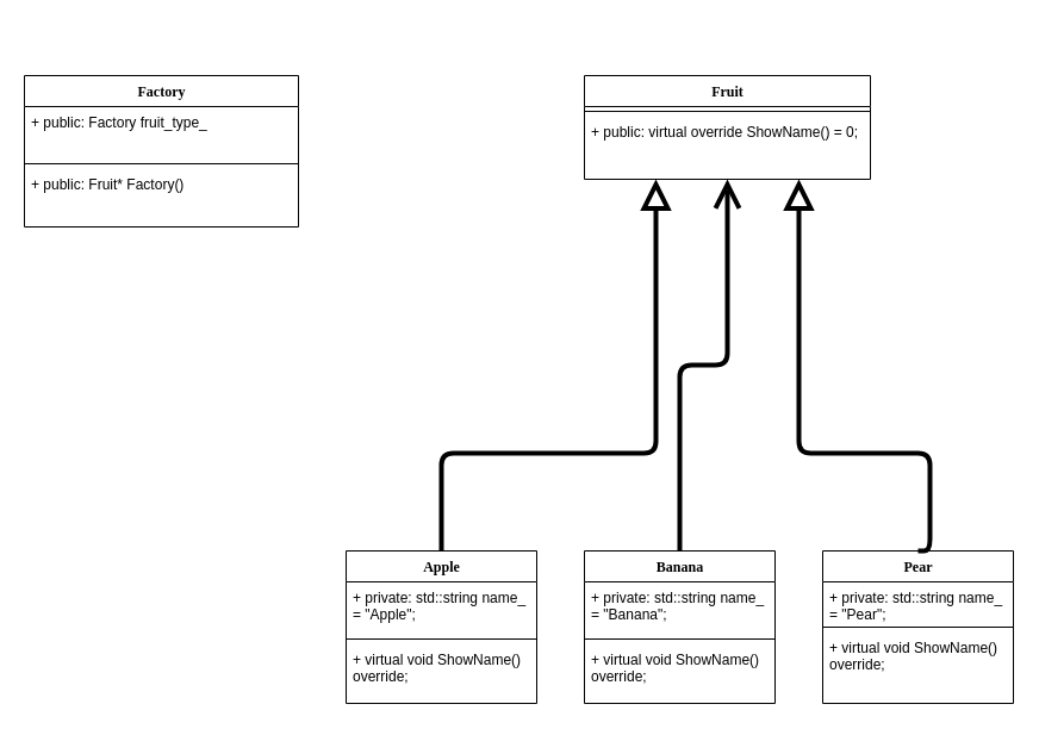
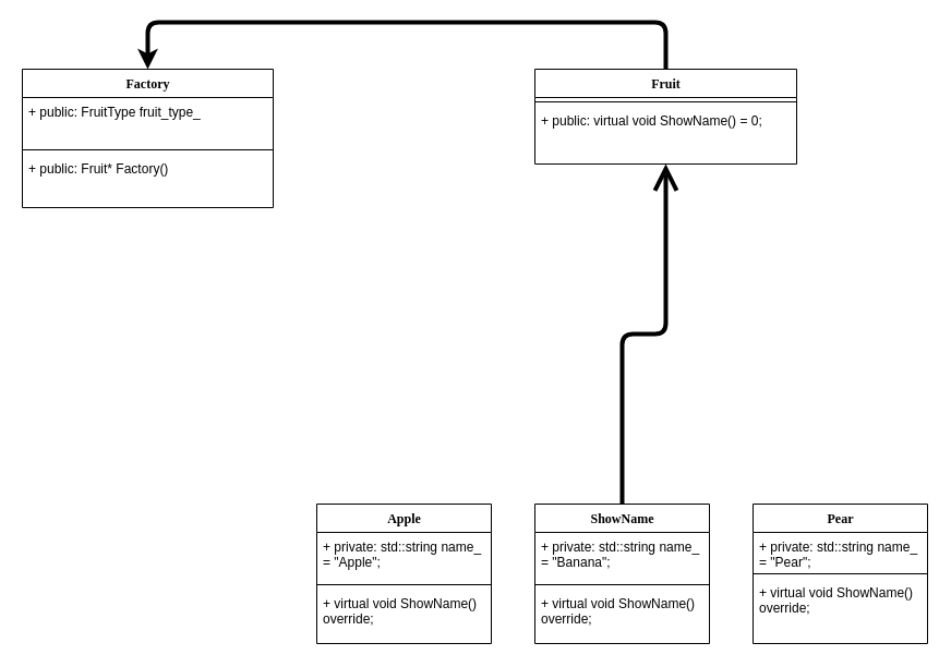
  <mxCell id="0" />
  <mxCell id="1" parent="0" />
  <mxCell id="2" value="Factory" style="swimlane;html=1;fontStyle=1;align=center;verticalAlign=top;childLayout=stackLayout;horizontal=1;startSize=26;horizontalStack=0;resizeParent=1;resizeLast=0;collapsible=1;marginBottom=0;swimlaneFillColor=#ffffff;rounded=0;shadow=0;comic=0;labelBackgroundColor=none;strokeWidth=1;fillColor=none;fontFamily=Verdana;fontSize=12" parent="1" vertex="1"><mxGeometry x="20" y="63" width="230" height="127" as="geometry" /></mxCell>
- <mxCell id="3" value="+ public: Factory fruit_type_" style="text;html=1;strokeColor=none;fillColor=none;align=left;verticalAlign=top;spacingLeft=4;spacingRight=4;whiteSpace=wrap;overflow=hidden;rotatable=0;points=[[0,0.5],[1,0.5]];portConstraint=eastwest;fontColor=#000000;" parent="2" vertex="1"><mxGeometry y="26" width="230" height="44" as="geometry" /></mxCell>
+ <mxCell id="3" value="+ public: FruitType fruit_type_" style="text;html=1;strokeColor=none;fillColor=none;align=left;verticalAlign=top;spacingLeft=4;spacingRight=4;whiteSpace=wrap;overflow=hidden;rotatable=0;points=[[0,0.5],[1,0.5]];portConstraint=eastwest;fontColor=#000000;" parent="2" vertex="1"><mxGeometry y="26" width="230" height="44" as="geometry" /></mxCell>
  <mxCell id="4" value="" style="line;html=1;strokeWidth=1;fillColor=none;align=left;verticalAlign=middle;spacingTop=-1;spacingLeft=3;spacingRight=3;rotatable=0;labelPosition=right;points=[];portConstraint=eastwest;" parent="2" vertex="1"><mxGeometry y="70" width="230" height="8" as="geometry" /></mxCell>
  <mxCell id="5" value="+ public: Fruit* Factory()" style="text;html=1;strokeColor=none;fillColor=none;align=left;verticalAlign=top;spacingLeft=4;spacingRight=4;whiteSpace=wrap;overflow=hidden;rotatable=0;points=[[0,0.5],[1,0.5]];portConstraint=eastwest;fontColor=#000000;" parent="2" vertex="1"><mxGeometry y="78" width="230" height="26" as="geometry" /></mxCell>
  <mxCell id="6" value="Fruit" style="swimlane;html=1;fontStyle=1;align=center;verticalAlign=top;childLayout=stackLayout;horizontal=1;startSize=26;horizontalStack=0;resizeParent=1;resizeLast=0;collapsible=1;marginBottom=0;swimlaneFillColor=#ffffff;rounded=0;shadow=0;comic=0;labelBackgroundColor=none;strokeWidth=1;fillColor=none;fontFamily=Verdana;fontSize=12" parent="1" vertex="1"><mxGeometry x="490" y="63" width="240" height="87" as="geometry" /></mxCell>
  <mxCell id="7" value="" style="line;html=1;strokeWidth=1;fillColor=none;align=left;verticalAlign=middle;spacingTop=-1;spacingLeft=3;spacingRight=3;rotatable=0;labelPosition=right;points=[];portConstraint=eastwest;" parent="6" vertex="1"><mxGeometry y="26" width="240" height="8" as="geometry" /></mxCell>
- <mxCell id="8" value="+ public: virtual override ShowName() = 0;" style="text;html=1;strokeColor=none;fillColor=none;align=left;verticalAlign=top;spacingLeft=4;spacingRight=4;whiteSpace=wrap;overflow=hidden;rotatable=0;points=[[0,0.5],[1,0.5]];portConstraint=eastwest;fontColor=#000000;" parent="6" vertex="1"><mxGeometry y="34" width="240" height="46" as="geometry" /></mxCell>
- <mxCell id="9" style="edgeStyle=orthogonalEdgeStyle;html=1;labelBackgroundColor=none;startFill=0;startSize=8;endArrow=block;endFill=0;endSize=16;fontFamily=Verdana;fontSize=12;entryX=0.25;entryY=1;entryDx=0;entryDy=0;exitX=0.5;exitY=0;exitDx=0;exitDy=0;strokeWidth=4;" parent="1" source="10" target="6" edge="1"><mxGeometry relative="1" as="geometry"><Array as="points"><mxPoint x="370" y="380" /><mxPoint x="550" y="380" /></Array></mxGeometry></mxCell>
+ <mxCell id="8" value="+ public: virtual void ShowName() = 0;" style="text;html=1;strokeColor=none;fillColor=none;align=left;verticalAlign=top;spacingLeft=4;spacingRight=4;whiteSpace=wrap;overflow=hidden;rotatable=0;points=[[0,0.5],[1,0.5]];portConstraint=eastwest;fontColor=#000000;" parent="6" vertex="1"><mxGeometry y="34" width="240" height="46" as="geometry" /></mxCell>
  <mxCell id="10" value="Apple" style="swimlane;html=1;fontStyle=1;align=center;verticalAlign=top;childLayout=stackLayout;horizontal=1;startSize=26;horizontalStack=0;resizeParent=1;resizeLast=0;collapsible=1;marginBottom=0;swimlaneFillColor=#ffffff;rounded=0;shadow=0;comic=0;labelBackgroundColor=none;strokeWidth=1;fillColor=none;fontFamily=Verdana;fontSize=12" parent="1" vertex="1"><mxGeometry x="290" y="462" width="160" height="128" as="geometry" /></mxCell>
  <mxCell id="11" value="+ private: std::string name_ = &quot;Apple&quot;;" style="text;html=1;strokeColor=none;fillColor=none;align=left;verticalAlign=top;spacingLeft=4;spacingRight=4;whiteSpace=wrap;overflow=hidden;rotatable=0;points=[[0,0.5],[1,0.5]];portConstraint=eastwest;fontColor=#000000;" parent="10" vertex="1"><mxGeometry y="26" width="160" height="44" as="geometry" /></mxCell>
  <mxCell id="12" value="" style="line;html=1;strokeWidth=1;fillColor=none;align=left;verticalAlign=middle;spacingTop=-1;spacingLeft=3;spacingRight=3;rotatable=0;labelPosition=right;points=[];portConstraint=eastwest;" parent="10" vertex="1"><mxGeometry y="70" width="160" height="8" as="geometry" /></mxCell>
  <mxCell id="13" value="+ virtual void ShowName() override;" style="text;html=1;strokeColor=none;fillColor=none;align=left;verticalAlign=top;spacingLeft=4;spacingRight=4;whiteSpace=wrap;overflow=hidden;rotatable=0;points=[[0,0.5],[1,0.5]];portConstraint=eastwest;fontColor=#000000;" parent="10" vertex="1"><mxGeometry y="78" width="160" height="42" as="geometry" /></mxCell>
  <mxCell id="14" style="edgeStyle=orthogonalEdgeStyle;html=1;labelBackgroundColor=none;startFill=0;startSize=8;endArrow=open;endFill=0;endSize=16;fontFamily=Verdana;fontSize=12;exitX=0.5;exitY=0;exitDx=0;exitDy=0;strokeWidth=4;" parent="1" source="15" target="6" edge="1"><mxGeometry relative="1" as="geometry" /></mxCell>
- <mxCell id="15" value="Banana" style="swimlane;html=1;fontStyle=1;align=center;verticalAlign=top;childLayout=stackLayout;horizontal=1;startSize=26;horizontalStack=0;resizeParent=1;resizeLast=0;collapsible=1;marginBottom=0;swimlaneFillColor=#ffffff;rounded=0;shadow=0;comic=0;labelBackgroundColor=none;strokeWidth=1;fillColor=none;fontFamily=Verdana;fontSize=12" parent="1" vertex="1"><mxGeometry x="490" y="462" width="160" height="128" as="geometry" /></mxCell>
+ <mxCell id="15" value="ShowName" style="swimlane;html=1;fontStyle=1;align=center;verticalAlign=top;childLayout=stackLayout;horizontal=1;startSize=26;horizontalStack=0;resizeParent=1;resizeLast=0;collapsible=1;marginBottom=0;swimlaneFillColor=#ffffff;rounded=0;shadow=0;comic=0;labelBackgroundColor=none;strokeWidth=1;fillColor=none;fontFamily=Verdana;fontSize=12" parent="1" vertex="1"><mxGeometry x="490" y="462" width="160" height="128" as="geometry" /></mxCell>
  <mxCell id="16" value="+ private: std::string name_ = &quot;Banana&quot;;" style="text;html=1;strokeColor=none;fillColor=none;align=left;verticalAlign=top;spacingLeft=4;spacingRight=4;whiteSpace=wrap;overflow=hidden;rotatable=0;points=[[0,0.5],[1,0.5]];portConstraint=eastwest;fontColor=#000000;" parent="15" vertex="1"><mxGeometry y="26" width="160" height="44" as="geometry" /></mxCell>
  <mxCell id="17" value="" style="line;html=1;strokeWidth=1;fillColor=none;align=left;verticalAlign=middle;spacingTop=-1;spacingLeft=3;spacingRight=3;rotatable=0;labelPosition=right;points=[];portConstraint=eastwest;" parent="15" vertex="1"><mxGeometry y="70" width="160" height="8" as="geometry" /></mxCell>
  <mxCell id="18" value="+ virtual void ShowName() override;" style="text;html=1;strokeColor=none;fillColor=none;align=left;verticalAlign=top;spacingLeft=4;spacingRight=4;whiteSpace=wrap;overflow=hidden;rotatable=0;points=[[0,0.5],[1,0.5]];portConstraint=eastwest;fontColor=#000000;" parent="15" vertex="1"><mxGeometry y="78" width="160" height="42" as="geometry" /></mxCell>
- <mxCell id="19" style="edgeStyle=orthogonalEdgeStyle;html=1;labelBackgroundColor=none;startFill=0;startSize=8;endArrow=block;endFill=0;endSize=16;fontFamily=Verdana;fontSize=12;entryX=0.75;entryY=1;entryDx=0;entryDy=0;exitX=0.5;exitY=0;exitDx=0;exitDy=0;strokeWidth=4;" parent="1" source="20" target="6" edge="1"><mxGeometry relative="1" as="geometry"><Array as="points"><mxPoint x="780" y="462" /><mxPoint x="780" y="380" /><mxPoint x="670" y="380" /></Array></mxGeometry></mxCell>
  <mxCell id="20" value="Pear" style="swimlane;html=1;fontStyle=1;align=center;verticalAlign=top;childLayout=stackLayout;horizontal=1;startSize=26;horizontalStack=0;resizeParent=1;resizeLast=0;collapsible=1;marginBottom=0;swimlaneFillColor=#ffffff;rounded=0;shadow=0;comic=0;labelBackgroundColor=none;strokeWidth=1;fillColor=none;fontFamily=Verdana;fontSize=12" parent="1" vertex="1"><mxGeometry x="690" y="462" width="160" height="128" as="geometry" /></mxCell>
  <mxCell id="21" value="+ private: std::string name_ = &quot;Pear&quot;;" style="text;html=1;strokeColor=none;fillColor=none;align=left;verticalAlign=top;spacingLeft=4;spacingRight=4;whiteSpace=wrap;overflow=hidden;rotatable=0;points=[[0,0.5],[1,0.5]];portConstraint=eastwest;fontColor=#000000;" parent="20" vertex="1"><mxGeometry y="26" width="160" height="34" as="geometry" /></mxCell>
  <mxCell id="22" value="" style="line;html=1;strokeWidth=1;fillColor=none;align=left;verticalAlign=middle;spacingTop=-1;spacingLeft=3;spacingRight=3;rotatable=0;labelPosition=right;points=[];portConstraint=eastwest;" parent="20" vertex="1"><mxGeometry y="60" width="160" height="8" as="geometry" /></mxCell>
  <mxCell id="23" value="+ virtual void ShowName() override;" style="text;html=1;strokeColor=none;fillColor=none;align=left;verticalAlign=top;spacingLeft=4;spacingRight=4;whiteSpace=wrap;overflow=hidden;rotatable=0;points=[[0,0.5],[1,0.5]];portConstraint=eastwest;fontColor=#000000;" parent="20" vertex="1"><mxGeometry y="68" width="160" height="42" as="geometry" /></mxCell>
+ <mxCell id="24" value="" style="endArrow=classic;html=1;exitX=0.5;exitY=0;exitDx=0;exitDy=0;entryX=0.5;entryY=0;entryDx=0;entryDy=0;strokeWidth=4;" edge="1" parent="1" source="6" target="2"><mxGeometry width="50" height="50" relative="1" as="geometry"><mxPoint x="520" y="20" as="sourcePoint" /><mxPoint x="110" y="40" as="targetPoint" /><Array as="points"><mxPoint x="610" y="20" /><mxPoint x="135" y="20" /></Array></mxGeometry></mxCell>
